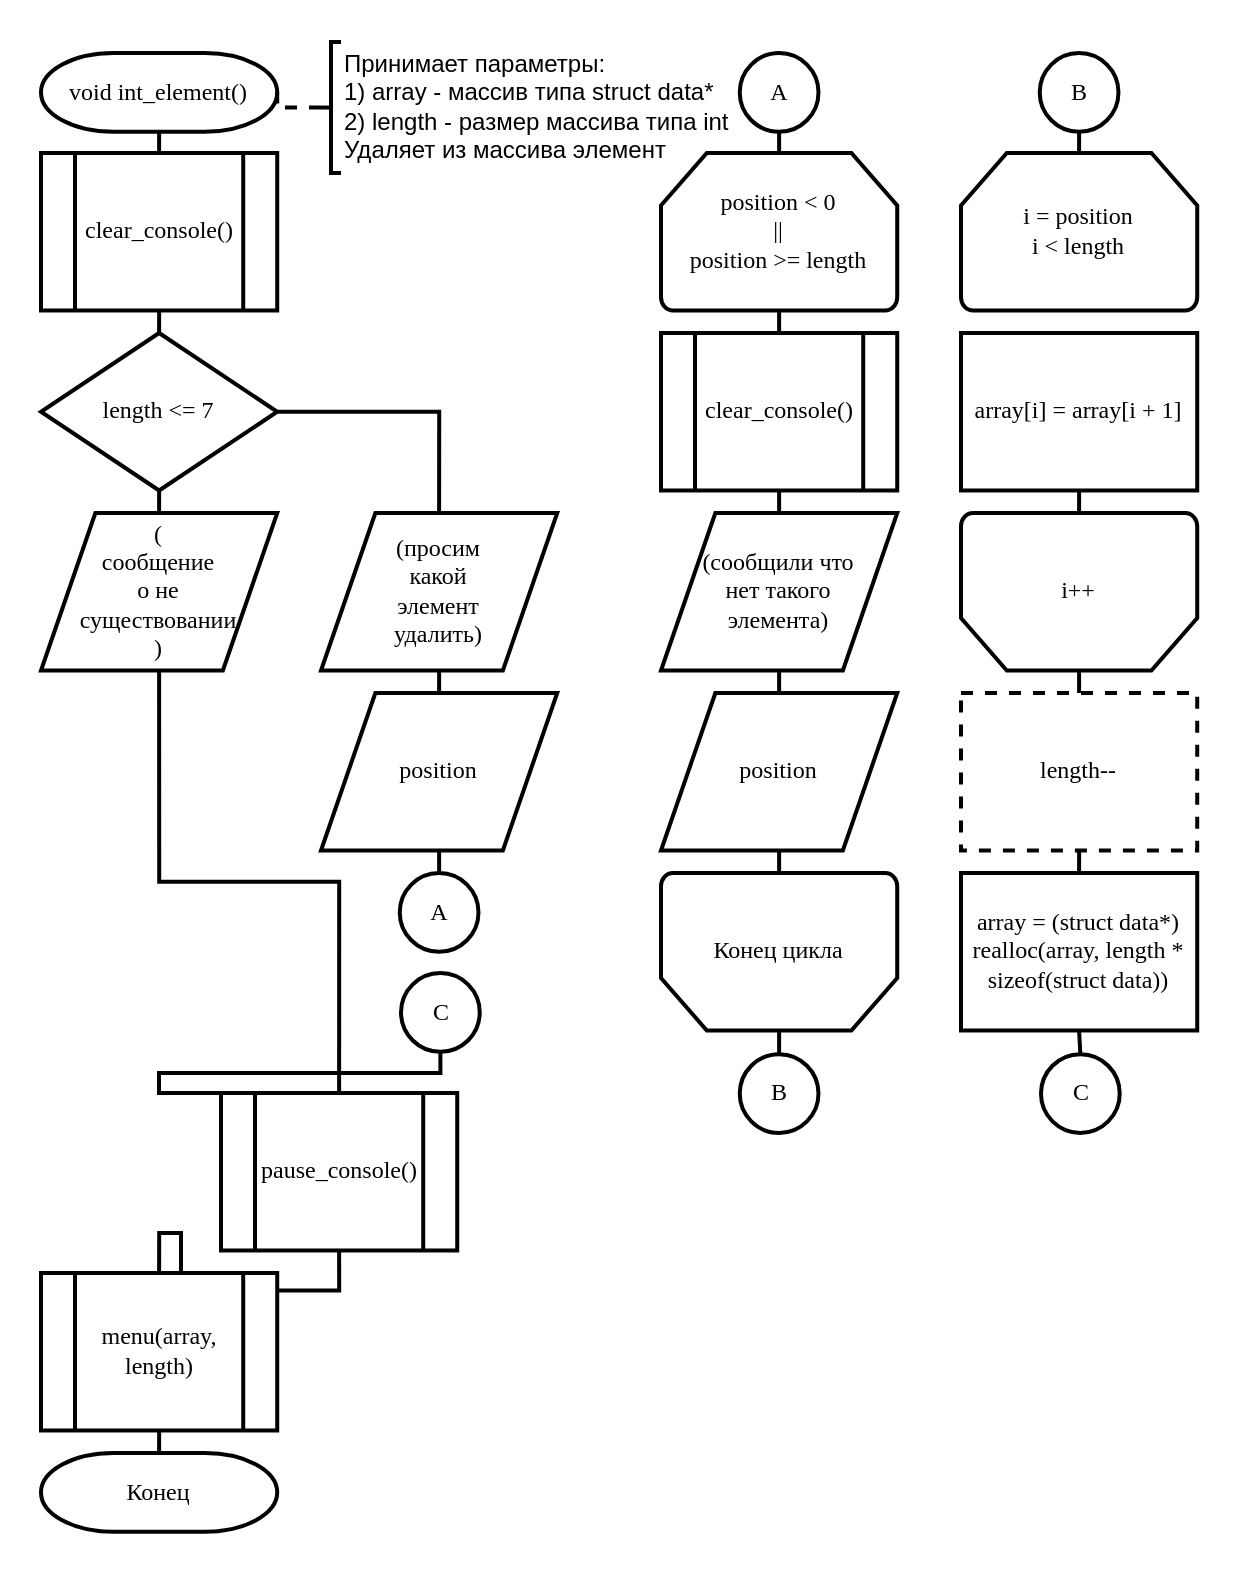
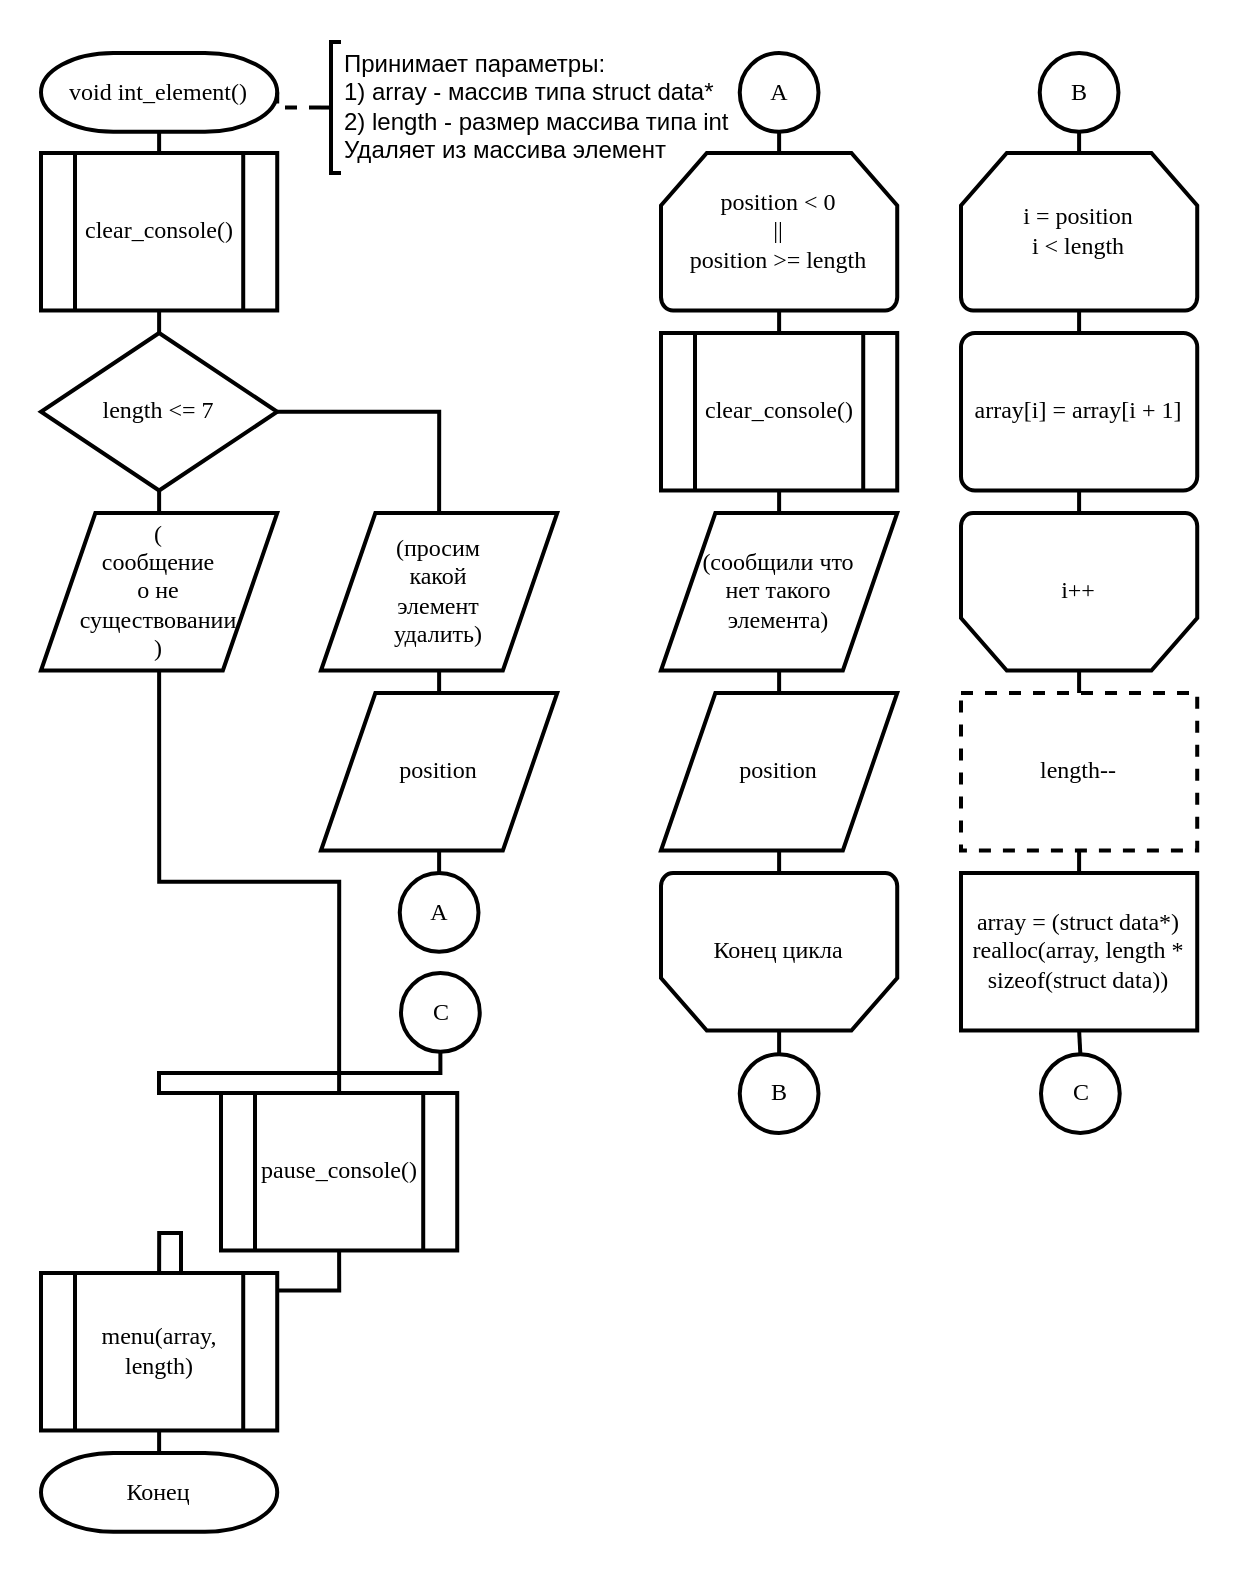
  <mxCell id="0" />
  <mxCell id="1" parent="0" />
  <mxCell id="2" style="edgeStyle=orthogonalEdgeStyle;rounded=0;orthogonalLoop=1;jettySize=auto;html=1;exitX=0.5;exitY=1;exitDx=0;exitDy=0;exitPerimeter=0;entryX=0.5;entryY=0;entryDx=0;entryDy=0;endArrow=none;endFill=0;strokeWidth=2;" parent="1" source="3" target="5" edge="1"><mxGeometry relative="1" as="geometry" /></mxCell>
  <mxCell id="3" value="void int_element()" style="strokeWidth=2;html=1;shape=mxgraph.flowchart.terminator;whiteSpace=wrap;rounded=0;fontFamily=Times New Roman;" parent="1" vertex="1"><mxGeometry x="20" y="26" width="118.11" height="39.37" as="geometry" /></mxCell>
  <mxCell id="4" style="edgeStyle=orthogonalEdgeStyle;rounded=0;orthogonalLoop=1;jettySize=auto;html=1;exitX=0.5;exitY=1;exitDx=0;exitDy=0;entryX=0.5;entryY=0;entryDx=0;entryDy=0;entryPerimeter=0;endArrow=none;endFill=0;strokeWidth=2;" parent="1" source="5" target="8" edge="1"><mxGeometry relative="1" as="geometry" /></mxCell>
  <mxCell id="5" value="clear_console()" style="verticalLabelPosition=middle;verticalAlign=middle;html=1;shape=process;whiteSpace=wrap;rounded=0;size=0.14;arcSize=6;strokeWidth=2;fontFamily=Times New Roman;labelPosition=center;align=center;" parent="1" vertex="1"><mxGeometry x="20" y="76" width="118.11" height="78.74" as="geometry" /></mxCell>
  <mxCell id="6" style="edgeStyle=orthogonalEdgeStyle;rounded=0;orthogonalLoop=1;jettySize=auto;html=1;exitX=0.5;exitY=1;exitDx=0;exitDy=0;exitPerimeter=0;entryX=0.5;entryY=0;entryDx=0;entryDy=0;endArrow=none;endFill=0;strokeWidth=2;" parent="1" source="8" target="10" edge="1"><mxGeometry relative="1" as="geometry" /></mxCell>
  <mxCell id="7" style="edgeStyle=orthogonalEdgeStyle;rounded=0;orthogonalLoop=1;jettySize=auto;html=1;exitX=1;exitY=0.5;exitDx=0;exitDy=0;exitPerimeter=0;entryX=0.5;entryY=0;entryDx=0;entryDy=0;endArrow=none;endFill=0;strokeWidth=2;" parent="1" source="8" target="12" edge="1"><mxGeometry relative="1" as="geometry" /></mxCell>
  <mxCell id="8" value="length &amp;lt;= 7" style="strokeWidth=2;html=1;shape=mxgraph.flowchart.decision;whiteSpace=wrap;rounded=0;fontFamily=Times New Roman;" parent="1" vertex="1"><mxGeometry x="20" y="166" width="118.11" height="78.74" as="geometry" /></mxCell>
  <mxCell id="9" style="edgeStyle=orthogonalEdgeStyle;rounded=0;orthogonalLoop=1;jettySize=auto;html=1;exitX=0.5;exitY=1;exitDx=0;exitDy=0;entryX=0.5;entryY=0;entryDx=0;entryDy=0;endArrow=none;endFill=0;strokeWidth=2;" parent="1" source="10" target="36" edge="1"><mxGeometry relative="1" as="geometry" /></mxCell>
  <mxCell id="10" value="(&lt;br&gt;сообщение&lt;br&gt;о не&lt;br&gt;существовании&lt;br&gt;)" style="shape=parallelogram;html=1;strokeWidth=2;perimeter=parallelogramPerimeter;whiteSpace=wrap;rounded=0;arcSize=12;size=0.23;fontFamily=Times New Roman;" parent="1" vertex="1"><mxGeometry x="20" y="256" width="118.11" height="78.74" as="geometry" /></mxCell>
  <mxCell id="11" style="edgeStyle=orthogonalEdgeStyle;rounded=0;orthogonalLoop=1;jettySize=auto;html=1;exitX=0.5;exitY=1;exitDx=0;exitDy=0;entryX=0.5;entryY=0;entryDx=0;entryDy=0;endArrow=none;endFill=0;strokeWidth=2;" parent="1" source="12" target="14" edge="1"><mxGeometry relative="1" as="geometry" /></mxCell>
  <mxCell id="12" value="(просим&lt;br&gt;какой&lt;br&gt;элемент&lt;br&gt;удалить)" style="shape=parallelogram;html=1;strokeWidth=2;perimeter=parallelogramPerimeter;whiteSpace=wrap;rounded=0;arcSize=12;size=0.23;fontFamily=Times New Roman;" parent="1" vertex="1"><mxGeometry x="160" y="256" width="118.11" height="78.74" as="geometry" /></mxCell>
  <mxCell id="13" style="edgeStyle=orthogonalEdgeStyle;rounded=0;orthogonalLoop=1;jettySize=auto;html=1;exitX=0.5;exitY=1;exitDx=0;exitDy=0;entryX=0.5;entryY=0;entryDx=0;entryDy=0;entryPerimeter=0;endArrow=none;endFill=0;strokeWidth=2;" parent="1" source="14" target="41" edge="1"><mxGeometry relative="1" as="geometry" /></mxCell>
  <mxCell id="14" value="position" style="shape=parallelogram;html=1;strokeWidth=2;perimeter=parallelogramPerimeter;whiteSpace=wrap;rounded=0;arcSize=12;size=0.23;fontFamily=Times New Roman;" parent="1" vertex="1"><mxGeometry x="160" y="346" width="118.11" height="78.74" as="geometry" /></mxCell>
  <mxCell id="15" style="edgeStyle=orthogonalEdgeStyle;rounded=0;orthogonalLoop=1;jettySize=auto;html=1;exitX=0.5;exitY=1;exitDx=0;exitDy=0;exitPerimeter=0;entryX=0.5;entryY=0;entryDx=0;entryDy=0;endArrow=none;endFill=0;strokeWidth=2;" parent="1" source="16" target="18" edge="1"><mxGeometry relative="1" as="geometry" /></mxCell>
  <mxCell id="16" value="position &amp;lt; 0&lt;br&gt;||&lt;br&gt;position &amp;gt;= length" style="strokeWidth=2;html=1;shape=mxgraph.flowchart.loop_limit;whiteSpace=wrap;rounded=0;fontFamily=Times New Roman;" parent="1" vertex="1"><mxGeometry x="330" y="76" width="118.11" height="78.74" as="geometry" /></mxCell>
  <mxCell id="17" style="edgeStyle=orthogonalEdgeStyle;rounded=0;orthogonalLoop=1;jettySize=auto;html=1;exitX=0.5;exitY=1;exitDx=0;exitDy=0;entryX=0.5;entryY=0;entryDx=0;entryDy=0;endArrow=none;endFill=0;strokeWidth=2;" parent="1" source="18" target="20" edge="1"><mxGeometry relative="1" as="geometry" /></mxCell>
  <mxCell id="18" value="clear_console()" style="verticalLabelPosition=middle;verticalAlign=middle;html=1;shape=process;whiteSpace=wrap;rounded=0;size=0.14;arcSize=6;strokeWidth=2;fontFamily=Times New Roman;labelPosition=center;align=center;" parent="1" vertex="1"><mxGeometry x="330" y="166" width="118.11" height="78.74" as="geometry" /></mxCell>
  <mxCell id="19" style="edgeStyle=orthogonalEdgeStyle;rounded=0;orthogonalLoop=1;jettySize=auto;html=1;exitX=0.5;exitY=1;exitDx=0;exitDy=0;entryX=0.5;entryY=0;entryDx=0;entryDy=0;endArrow=none;endFill=0;strokeWidth=2;" parent="1" source="20" target="22" edge="1"><mxGeometry relative="1" as="geometry" /></mxCell>
  <mxCell id="20" value="(сообщили что&lt;br&gt;нет такого&lt;br&gt;элемента)" style="shape=parallelogram;html=1;strokeWidth=2;perimeter=parallelogramPerimeter;whiteSpace=wrap;rounded=0;arcSize=12;size=0.23;fontFamily=Times New Roman;" parent="1" vertex="1"><mxGeometry x="330" y="256" width="118.11" height="78.74" as="geometry" /></mxCell>
  <mxCell id="21" style="edgeStyle=orthogonalEdgeStyle;rounded=0;orthogonalLoop=1;jettySize=auto;html=1;exitX=0.5;exitY=1;exitDx=0;exitDy=0;entryX=0.5;entryY=1;entryDx=0;entryDy=0;entryPerimeter=0;endArrow=none;endFill=0;strokeWidth=2;" parent="1" source="22" target="34" edge="1"><mxGeometry relative="1" as="geometry" /></mxCell>
  <mxCell id="22" value="position" style="shape=parallelogram;html=1;strokeWidth=2;perimeter=parallelogramPerimeter;whiteSpace=wrap;rounded=0;arcSize=12;size=0.23;fontFamily=Times New Roman;" parent="1" vertex="1"><mxGeometry x="330" y="346" width="118.11" height="78.74" as="geometry" /></mxCell>
+ <mxCell id="23" style="edgeStyle=orthogonalEdgeStyle;rounded=0;orthogonalLoop=1;jettySize=auto;html=1;exitX=0.5;exitY=1;exitDx=0;exitDy=0;exitPerimeter=0;entryX=0.5;entryY=0;entryDx=0;entryDy=0;endArrow=none;endFill=0;strokeWidth=2;" parent="1" source="24" target="26" edge="1"><mxGeometry relative="1" as="geometry" /></mxCell>
  <mxCell id="24" value="i = position&lt;br&gt;i &amp;lt; length" style="strokeWidth=2;html=1;shape=mxgraph.flowchart.loop_limit;whiteSpace=wrap;rounded=0;fontFamily=Times New Roman;" parent="1" vertex="1"><mxGeometry x="480" y="76" width="118.11" height="78.74" as="geometry" /></mxCell>
  <mxCell id="25" style="edgeStyle=orthogonalEdgeStyle;rounded=0;orthogonalLoop=1;jettySize=auto;html=1;exitX=0.5;exitY=1;exitDx=0;exitDy=0;entryX=0.5;entryY=1;entryDx=0;entryDy=0;entryPerimeter=0;endArrow=none;endFill=0;strokeWidth=2;" parent="1" source="26" target="28" edge="1"><mxGeometry relative="1" as="geometry" /></mxCell>
- <mxCell id="26" value="array[i] = array[i + 1]" style="rounded=0;whiteSpace=wrap;html=1;absoluteArcSize=1;arcSize=14;strokeWidth=2;fontFamily=Times New Roman;" parent="1" vertex="1"><mxGeometry x="480" y="166" width="118.11" height="78.74" as="geometry" /></mxCell>
+ <mxCell id="26" value="array[i] = array[i + 1]" style="whiteSpace=wrap;html=1;absoluteArcSize=1;arcSize=14;strokeWidth=2;fontFamily=Times New Roman;rounded=1;" parent="1" vertex="1"><mxGeometry x="480" y="166" width="118.11" height="78.74" as="geometry" /></mxCell>
  <mxCell id="27" style="edgeStyle=orthogonalEdgeStyle;rounded=0;orthogonalLoop=1;jettySize=auto;html=1;exitX=0.5;exitY=0;exitDx=0;exitDy=0;exitPerimeter=0;entryX=0.5;entryY=0;entryDx=0;entryDy=0;endArrow=none;endFill=0;strokeWidth=2;" parent="1" source="28" target="30" edge="1"><mxGeometry relative="1" as="geometry" /></mxCell>
  <mxCell id="28" value="i++" style="strokeWidth=2;html=1;shape=mxgraph.flowchart.loop_limit;whiteSpace=wrap;rounded=0;fontFamily=Times New Roman;flipV=1;" parent="1" vertex="1"><mxGeometry x="480" y="256" width="118.11" height="78.74" as="geometry" /></mxCell>
  <mxCell id="29" style="edgeStyle=orthogonalEdgeStyle;rounded=0;orthogonalLoop=1;jettySize=auto;html=1;exitX=0.5;exitY=1;exitDx=0;exitDy=0;entryX=0.5;entryY=0;entryDx=0;entryDy=0;endArrow=none;endFill=0;strokeWidth=2;" parent="1" source="30" target="32" edge="1"><mxGeometry relative="1" as="geometry" /></mxCell>
  <mxCell id="30" value="length--" style="rounded=0;whiteSpace=wrap;html=1;absoluteArcSize=1;arcSize=14;strokeWidth=2;fontFamily=Times New Roman;dashed=1;" parent="1" vertex="1"><mxGeometry x="480" y="346" width="118.11" height="78.74" as="geometry" /></mxCell>
  <mxCell id="31" style="edgeStyle=orthogonalEdgeStyle;rounded=0;orthogonalLoop=1;jettySize=auto;html=1;exitX=0.5;exitY=1;exitDx=0;exitDy=0;entryX=0.5;entryY=0;entryDx=0;entryDy=0;entryPerimeter=0;endArrow=none;endFill=0;strokeWidth=2;" parent="1" source="32" target="40" edge="1"><mxGeometry relative="1" as="geometry" /></mxCell>
  <mxCell id="32" value="array = (struct data*) realloc(array, length * sizeof(struct data))" style="rounded=0;whiteSpace=wrap;html=1;absoluteArcSize=1;arcSize=14;strokeWidth=2;fontFamily=Times New Roman;" parent="1" vertex="1"><mxGeometry x="480" y="436" width="118.11" height="78.74" as="geometry" /></mxCell>
  <mxCell id="33" style="edgeStyle=orthogonalEdgeStyle;rounded=0;orthogonalLoop=1;jettySize=auto;html=1;exitX=0.5;exitY=0;exitDx=0;exitDy=0;exitPerimeter=0;entryX=0.5;entryY=0;entryDx=0;entryDy=0;entryPerimeter=0;endArrow=none;endFill=0;strokeWidth=2;" parent="1" source="34" target="44" edge="1"><mxGeometry relative="1" as="geometry" /></mxCell>
  <mxCell id="34" value="Конец цикла" style="strokeWidth=2;html=1;shape=mxgraph.flowchart.loop_limit;whiteSpace=wrap;rounded=0;fontFamily=Times New Roman;flipV=1;" parent="1" vertex="1"><mxGeometry x="330" y="436" width="118.11" height="78.74" as="geometry" /></mxCell>
  <mxCell id="35" style="edgeStyle=orthogonalEdgeStyle;rounded=0;orthogonalLoop=1;jettySize=auto;html=1;exitX=0.5;exitY=1;exitDx=0;exitDy=0;entryX=0.5;entryY=0;entryDx=0;entryDy=0;endArrow=none;endFill=0;strokeWidth=2;" parent="1" source="36" target="38" edge="1"><mxGeometry relative="1" as="geometry" /></mxCell>
  <mxCell id="36" value="pause_console()" style="verticalLabelPosition=middle;verticalAlign=middle;html=1;shape=process;whiteSpace=wrap;rounded=0;size=0.14;arcSize=6;strokeWidth=2;fontFamily=Times New Roman;labelPosition=center;align=center;" parent="1" vertex="1"><mxGeometry x="110" y="546" width="118.11" height="78.74" as="geometry" /></mxCell>
  <mxCell id="37" style="edgeStyle=orthogonalEdgeStyle;rounded=0;orthogonalLoop=1;jettySize=auto;html=1;exitX=0.5;exitY=1;exitDx=0;exitDy=0;entryX=0.5;entryY=0;entryDx=0;entryDy=0;entryPerimeter=0;endArrow=none;endFill=0;strokeWidth=2;" parent="1" source="38" target="39" edge="1"><mxGeometry relative="1" as="geometry" /></mxCell>
  <mxCell id="38" value="menu(array, length)" style="verticalLabelPosition=middle;verticalAlign=middle;html=1;shape=process;whiteSpace=wrap;rounded=0;size=0.14;arcSize=6;strokeWidth=2;fontFamily=Times New Roman;labelPosition=center;align=center;" parent="1" vertex="1"><mxGeometry x="20" y="636" width="118.11" height="78.74" as="geometry" /></mxCell>
  <mxCell id="39" value="Конец" style="strokeWidth=2;html=1;shape=mxgraph.flowchart.terminator;whiteSpace=wrap;rounded=0;fontFamily=Times New Roman;" parent="1" vertex="1"><mxGeometry x="20" y="726" width="118.11" height="39.37" as="geometry" /></mxCell>
  <mxCell id="40" value="C" style="verticalLabelPosition=middle;verticalAlign=middle;html=1;shape=mxgraph.flowchart.on-page_reference;rounded=0;strokeWidth=2;fontFamily=Times New Roman;labelPosition=center;align=center;" parent="1" vertex="1"><mxGeometry x="520" y="526.63" width="39.37" height="39.37" as="geometry" /></mxCell>
  <mxCell id="41" value="A" style="verticalLabelPosition=middle;verticalAlign=middle;html=1;shape=mxgraph.flowchart.on-page_reference;rounded=0;strokeWidth=2;fontFamily=Times New Roman;labelPosition=center;align=center;" parent="1" vertex="1"><mxGeometry x="199.37" y="436" width="39.37" height="39.37" as="geometry" /></mxCell>
  <mxCell id="42" style="edgeStyle=orthogonalEdgeStyle;rounded=0;orthogonalLoop=1;jettySize=auto;html=1;exitX=0.5;exitY=1;exitDx=0;exitDy=0;exitPerimeter=0;entryX=0.5;entryY=0;entryDx=0;entryDy=0;endArrow=none;endFill=0;strokeWidth=2;" parent="1" source="43" target="36" edge="1"><mxGeometry relative="1" as="geometry"><Array as="points"><mxPoint x="220" y="536" /><mxPoint x="79" y="536" /></Array></mxGeometry></mxCell>
  <mxCell id="43" value="C" style="verticalLabelPosition=middle;verticalAlign=middle;html=1;shape=mxgraph.flowchart.on-page_reference;rounded=0;strokeWidth=2;fontFamily=Times New Roman;labelPosition=center;align=center;" parent="1" vertex="1"><mxGeometry x="200" y="486" width="39.37" height="39.37" as="geometry" /></mxCell>
  <mxCell id="44" value="B" style="verticalLabelPosition=middle;verticalAlign=middle;html=1;shape=mxgraph.flowchart.on-page_reference;rounded=0;strokeWidth=2;fontFamily=Times New Roman;labelPosition=center;align=center;" parent="1" vertex="1"><mxGeometry x="369.37" y="526.63" width="39.37" height="39.37" as="geometry" /></mxCell>
  <mxCell id="45" style="edgeStyle=orthogonalEdgeStyle;rounded=0;orthogonalLoop=1;jettySize=auto;html=1;exitX=0.5;exitY=1;exitDx=0;exitDy=0;exitPerimeter=0;entryX=0.5;entryY=0;entryDx=0;entryDy=0;entryPerimeter=0;endArrow=none;endFill=0;strokeWidth=2;" parent="1" source="46" target="16" edge="1"><mxGeometry relative="1" as="geometry" /></mxCell>
  <mxCell id="46" value="A" style="verticalLabelPosition=middle;verticalAlign=middle;html=1;shape=mxgraph.flowchart.on-page_reference;rounded=0;strokeWidth=2;fontFamily=Times New Roman;labelPosition=center;align=center;" parent="1" vertex="1"><mxGeometry x="369.37" y="26" width="39.37" height="39.37" as="geometry" /></mxCell>
  <mxCell id="47" style="edgeStyle=orthogonalEdgeStyle;rounded=0;orthogonalLoop=1;jettySize=auto;html=1;exitX=0.5;exitY=1;exitDx=0;exitDy=0;exitPerimeter=0;entryX=0.5;entryY=0;entryDx=0;entryDy=0;entryPerimeter=0;endArrow=none;endFill=0;strokeWidth=2;" parent="1" source="48" target="24" edge="1"><mxGeometry relative="1" as="geometry" /></mxCell>
  <mxCell id="48" value="B" style="verticalLabelPosition=middle;verticalAlign=middle;html=1;shape=mxgraph.flowchart.on-page_reference;rounded=0;strokeWidth=2;fontFamily=Times New Roman;labelPosition=center;align=center;" parent="1" vertex="1"><mxGeometry x="519.37" y="26" width="39.37" height="39.37" as="geometry" /></mxCell>
  <mxCell id="49" style="edgeStyle=orthogonalEdgeStyle;rounded=0;orthogonalLoop=1;jettySize=auto;html=1;exitX=0;exitY=0.5;exitDx=0;exitDy=0;exitPerimeter=0;entryX=1;entryY=0.5;entryDx=0;entryDy=0;entryPerimeter=0;endArrow=none;endFill=0;strokeWidth=2;dashed=1;" parent="1" source="50" target="3" edge="1"><mxGeometry relative="1" as="geometry" /></mxCell>
  <mxCell id="50" value="Принимает параметры:&lt;br&gt;1) array - массив типа struct data*&lt;br&gt;2) length - размер массива типа int&lt;br&gt;Удаляет из массива элемент" style="strokeWidth=2;html=1;shape=mxgraph.flowchart.annotation_2;align=left;labelPosition=right;pointerEvents=1;" parent="1" vertex="1"><mxGeometry x="160" y="20.53" width="10" height="65.47" as="geometry" /></mxCell>
